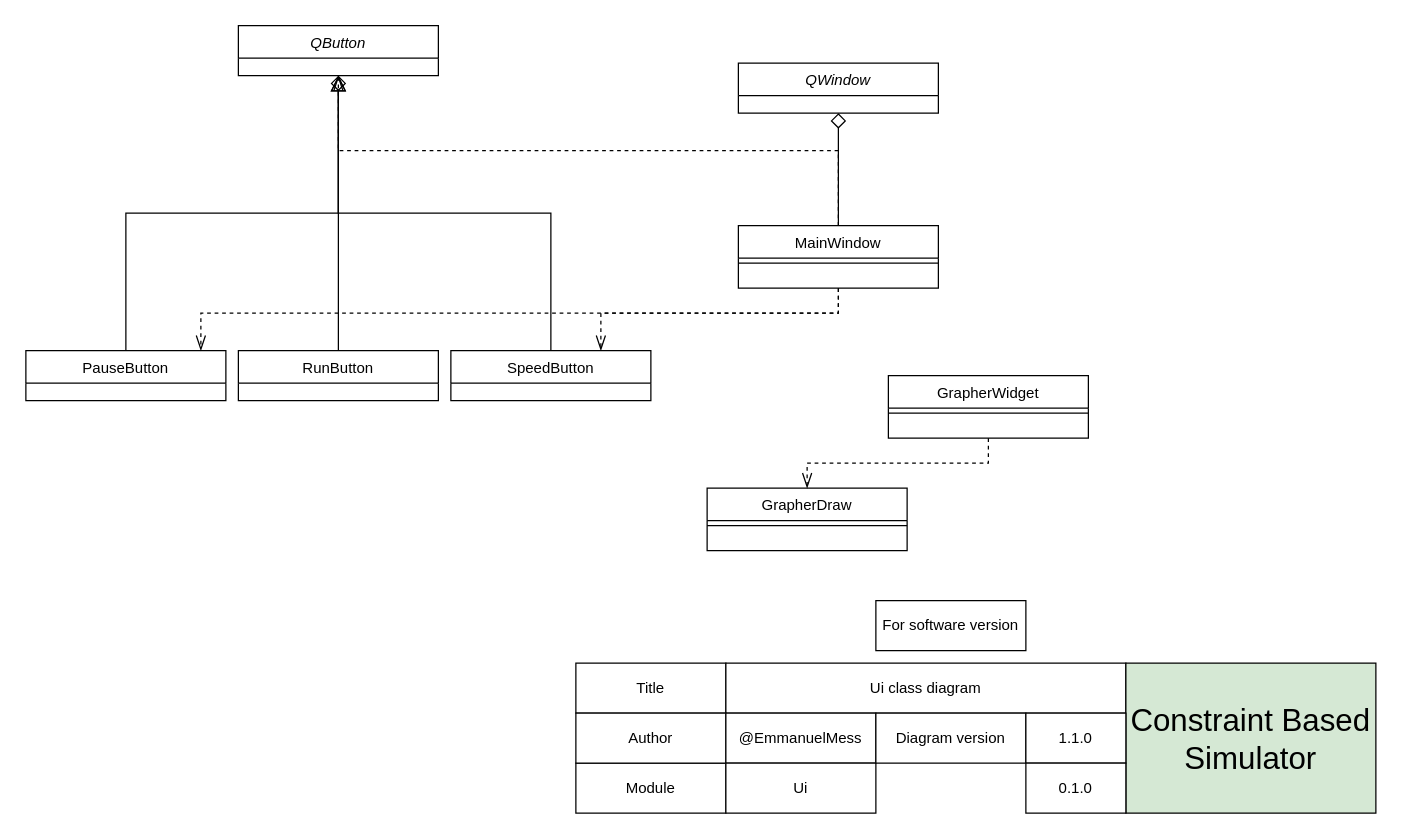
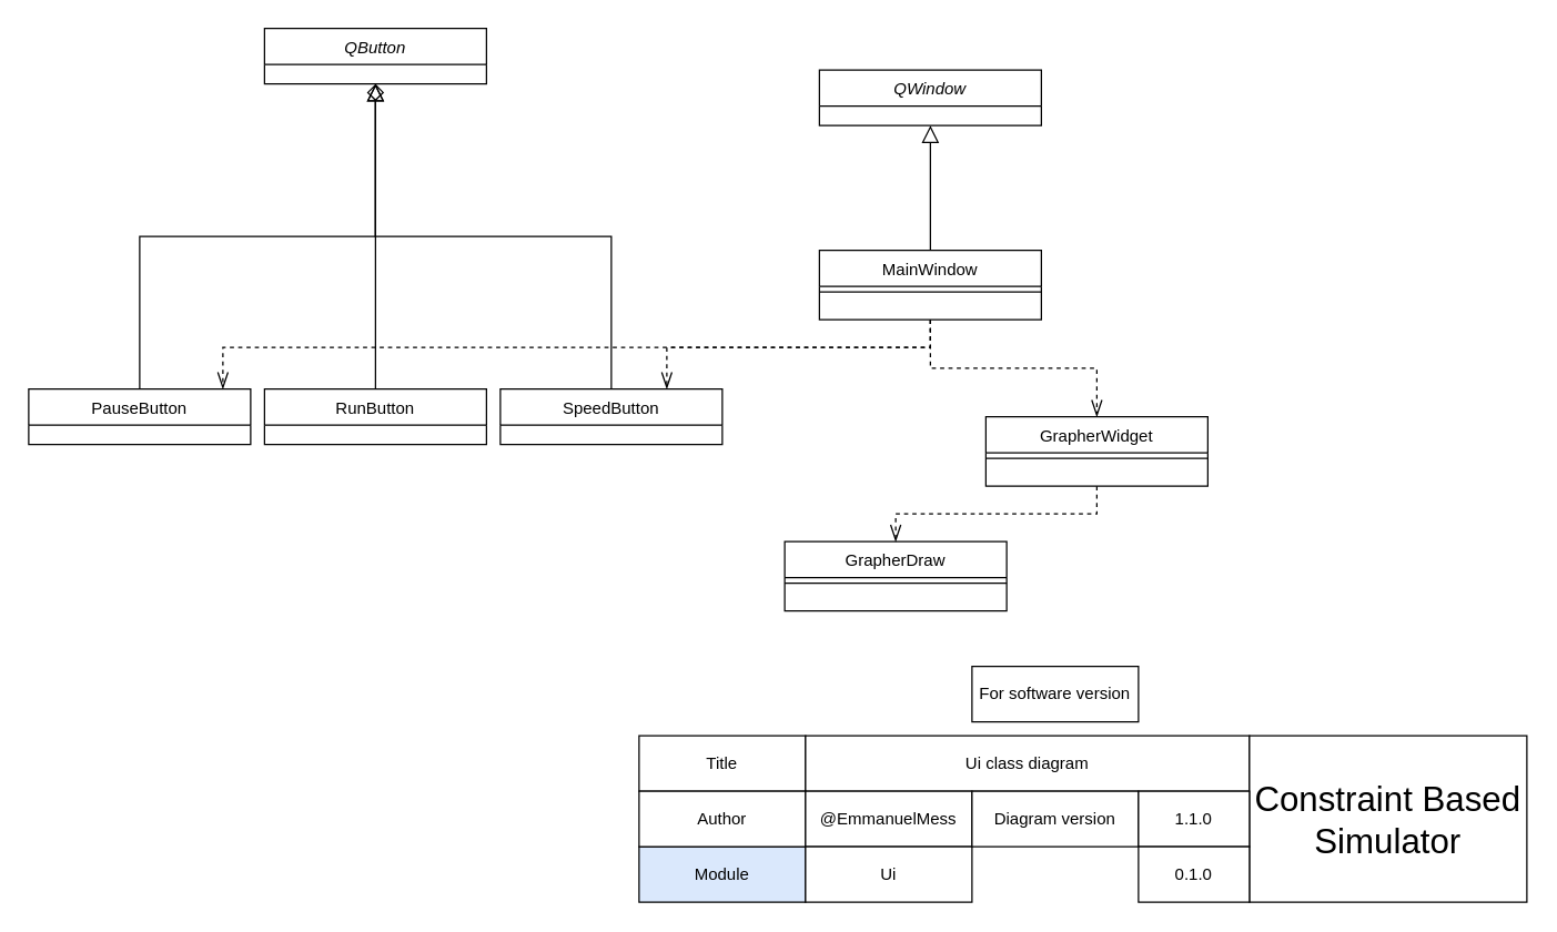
  <mxCell id="0" />
  <mxCell id="1" parent="0" />
  <mxCell id="2" value="QWindow" style="swimlane;fontStyle=2;align=center;verticalAlign=top;childLayout=stackLayout;horizontal=1;startSize=26;horizontalStack=0;resizeParent=1;resizeLast=0;collapsible=1;marginBottom=0;rounded=0;shadow=0;strokeWidth=1;" parent="1" vertex="1"><mxGeometry x="590" y="50" width="160" height="40" as="geometry"><mxRectangle x="230" y="140" width="160" height="26" as="alternateBounds" /></mxGeometry></mxCell>
  <mxCell id="3" style="edgeStyle=elbowEdgeStyle;rounded=0;orthogonalLoop=1;jettySize=auto;html=1;endArrow=block;endFill=0;endSize=10;elbow=vertical;" parent="1" source="4" target="11" edge="1"><mxGeometry relative="1" as="geometry" /></mxCell>
  <mxCell id="4" value="PauseButton" style="swimlane;fontStyle=0;align=center;verticalAlign=top;childLayout=stackLayout;horizontal=1;startSize=26;horizontalStack=0;resizeParent=1;resizeLast=0;collapsible=1;marginBottom=0;rounded=0;shadow=0;strokeWidth=1;" parent="1" vertex="1"><mxGeometry x="20" y="280" width="160" height="40" as="geometry"><mxRectangle x="130" y="380" width="160" height="26" as="alternateBounds" /></mxGeometry></mxCell>
  <mxCell id="5" style="edgeStyle=elbowEdgeStyle;rounded=0;orthogonalLoop=1;jettySize=auto;elbow=vertical;html=1;endArrow=openThin;endFill=0;endSize=10;dashed=1;" parent="1" source="8" target="4" edge="1"><mxGeometry relative="1" as="geometry"><Array as="points"><mxPoint x="160" y="250" /><mxPoint x="250" y="250" /><mxPoint x="170" y="380" /><mxPoint x="250" y="380" /></Array></mxGeometry></mxCell>
  <mxCell id="6" style="edgeStyle=elbowEdgeStyle;rounded=0;orthogonalLoop=1;jettySize=auto;elbow=vertical;html=1;dashed=1;endArrow=openThin;endFill=0;endSize=10;" parent="1" source="8" target="15" edge="1"><mxGeometry relative="1" as="geometry"><Array as="points"><mxPoint x="480" y="250" /><mxPoint x="670" y="380" /><mxPoint x="610" y="380" /><mxPoint x="670" y="270" /><mxPoint x="720" y="380" /></Array></mxGeometry></mxCell>
- <mxCell id="7" style="edgeStyle=elbowEdgeStyle;rounded=0;orthogonalLoop=1;jettySize=auto;elbow=vertical;html=1;dashed=1;endArrow=openThin;endFill=0;endSize=10;" parent="1" source="8" target="11" edge="1"><mxGeometry relative="1" as="geometry" /></mxCell>
+ <mxCell id="7" style="edgeStyle=elbowEdgeStyle;rounded=0;orthogonalLoop=1;jettySize=auto;elbow=vertical;html=1;dashed=1;endArrow=openThin;endFill=0;endSize=10;" parent="1" source="8" target="16" edge="1"><mxGeometry relative="1" as="geometry" /></mxCell>
  <mxCell id="8" value="MainWindow" style="swimlane;fontStyle=0;align=center;verticalAlign=top;childLayout=stackLayout;horizontal=1;startSize=26;horizontalStack=0;resizeParent=1;resizeLast=0;collapsible=1;marginBottom=0;rounded=0;shadow=0;strokeWidth=1;" parent="1" vertex="1"><mxGeometry x="590" y="180" width="160" height="50" as="geometry"><mxRectangle x="340" y="380" width="170" height="26" as="alternateBounds" /></mxGeometry></mxCell>
  <mxCell id="9" value="" style="line;html=1;strokeWidth=1;align=left;verticalAlign=middle;spacingTop=-1;spacingLeft=3;spacingRight=3;rotatable=0;labelPosition=right;points=[];portConstraint=eastwest;" parent="8" vertex="1"><mxGeometry y="26" width="160" height="8" as="geometry" /></mxCell>
- <mxCell id="10" value="" style="endArrow=diamond;endSize=10;endFill=0;shadow=0;strokeWidth=1;rounded=0;edgeStyle=elbowEdgeStyle;elbow=vertical;" parent="1" source="8" target="2" edge="1"><mxGeometry width="160" relative="1" as="geometry"><mxPoint x="300" y="393" as="sourcePoint" /><mxPoint x="400" y="291" as="targetPoint" /></mxGeometry></mxCell>
+ <mxCell id="10" value="" style="endArrow=block;endSize=10;endFill=0;shadow=0;strokeWidth=1;rounded=0;edgeStyle=elbowEdgeStyle;elbow=vertical;" parent="1" source="8" target="2" edge="1"><mxGeometry width="160" relative="1" as="geometry"><mxPoint x="300" y="393" as="sourcePoint" /><mxPoint x="400" y="291" as="targetPoint" /></mxGeometry></mxCell>
  <mxCell id="11" value="QButton" style="swimlane;fontStyle=2;align=center;verticalAlign=top;childLayout=stackLayout;horizontal=1;startSize=26;horizontalStack=0;resizeParent=1;resizeLast=0;collapsible=1;marginBottom=0;rounded=0;shadow=0;strokeWidth=1;" parent="1" vertex="1"><mxGeometry x="190" y="20" width="160" height="40" as="geometry"><mxRectangle x="230" y="140" width="160" height="26" as="alternateBounds" /></mxGeometry></mxCell>
  <mxCell id="12" style="edgeStyle=elbowEdgeStyle;rounded=0;orthogonalLoop=1;jettySize=auto;html=1;endArrow=diamond;endFill=0;endSize=10;elbow=vertical;" parent="1" source="13" target="11" edge="1"><mxGeometry relative="1" as="geometry" /></mxCell>
  <mxCell id="13" value="RunButton" style="swimlane;fontStyle=0;align=center;verticalAlign=top;childLayout=stackLayout;horizontal=1;startSize=26;horizontalStack=0;resizeParent=1;resizeLast=0;collapsible=1;marginBottom=0;rounded=0;shadow=0;strokeWidth=1;" parent="1" vertex="1"><mxGeometry x="190" y="280" width="160" height="40" as="geometry"><mxRectangle x="130" y="380" width="160" height="26" as="alternateBounds" /></mxGeometry></mxCell>
  <mxCell id="14" style="edgeStyle=elbowEdgeStyle;rounded=0;orthogonalLoop=1;jettySize=auto;html=1;endArrow=block;endFill=0;endSize=10;elbow=vertical;" parent="1" source="15" target="11" edge="1"><mxGeometry relative="1" as="geometry" /></mxCell>
  <mxCell id="15" value="SpeedButton" style="swimlane;fontStyle=0;align=center;verticalAlign=top;childLayout=stackLayout;horizontal=1;startSize=26;horizontalStack=0;resizeParent=1;resizeLast=0;collapsible=1;marginBottom=0;rounded=0;shadow=0;strokeWidth=1;" parent="1" vertex="1"><mxGeometry x="360" y="280" width="160" height="40" as="geometry"><mxRectangle x="130" y="380" width="160" height="26" as="alternateBounds" /></mxGeometry></mxCell>
  <mxCell id="16" value="GrapherWidget" style="swimlane;fontStyle=0;align=center;verticalAlign=top;childLayout=stackLayout;horizontal=1;startSize=26;horizontalStack=0;resizeParent=1;resizeLast=0;collapsible=1;marginBottom=0;rounded=0;shadow=0;strokeWidth=1;" parent="1" vertex="1"><mxGeometry x="710" y="300" width="160" height="50" as="geometry"><mxRectangle x="340" y="380" width="170" height="26" as="alternateBounds" /></mxGeometry></mxCell>
  <mxCell id="17" value="" style="line;html=1;strokeWidth=1;align=left;verticalAlign=middle;spacingTop=-1;spacingLeft=3;spacingRight=3;rotatable=0;labelPosition=right;points=[];portConstraint=eastwest;" parent="16" vertex="1"><mxGeometry y="26" width="160" height="8" as="geometry" /></mxCell>
  <mxCell id="18" value="Title" style="rounded=0;whiteSpace=wrap;html=1;" parent="1" vertex="1"><mxGeometry x="460" y="530" width="120" height="40" as="geometry" /></mxCell>
  <mxCell id="19" value="Ui class diagram" style="rounded=0;whiteSpace=wrap;html=1;" parent="1" vertex="1"><mxGeometry x="580" y="530" width="320" height="40" as="geometry" /></mxCell>
- <mxCell id="20" value="Module" style="rounded=0;whiteSpace=wrap;html=1;" parent="1" vertex="1"><mxGeometry x="460" y="610" width="120" height="40" as="geometry" /></mxCell>
+ <mxCell id="20" value="Module" style="rounded=0;whiteSpace=wrap;html=1;fillColor=#dae8fc;" parent="1" vertex="1"><mxGeometry x="460" y="610" width="120" height="40" as="geometry" /></mxCell>
  <mxCell id="21" value="Author" style="rounded=0;whiteSpace=wrap;html=1;" parent="1" vertex="1"><mxGeometry x="460" y="570" width="120" height="40" as="geometry" /></mxCell>
  <mxCell id="22" value="@EmmanuelMess" style="rounded=0;whiteSpace=wrap;html=1;" parent="1" vertex="1"><mxGeometry x="580" y="570" width="120" height="40" as="geometry" /></mxCell>
  <mxCell id="23" value="Ui" style="rounded=0;whiteSpace=wrap;html=1;" parent="1" vertex="1"><mxGeometry x="580" y="610" width="120" height="40" as="geometry" /></mxCell>
  <mxCell id="24" value="Diagram version" style="rounded=0;whiteSpace=wrap;html=1;" parent="1" vertex="1"><mxGeometry x="700" y="570" width="120" height="40" as="geometry" /></mxCell>
- <mxCell id="25" value="&lt;font style=&quot;font-size: 25px;&quot;&gt;Constraint Based Simulator&lt;/font&gt;" style="rounded=0;whiteSpace=wrap;html=1;fillColor=#d5e8d4;" parent="1" vertex="1"><mxGeometry x="900" y="530" width="200" height="120" as="geometry" /></mxCell>
+ <mxCell id="25" value="&lt;font style=&quot;font-size: 25px;&quot;&gt;Constraint Based Simulator&lt;/font&gt;" style="rounded=0;whiteSpace=wrap;html=1;" parent="1" vertex="1"><mxGeometry x="900" y="530" width="200" height="120" as="geometry" /></mxCell>
  <mxCell id="26" value="1.1.0" style="rounded=0;whiteSpace=wrap;html=1;" parent="1" vertex="1"><mxGeometry x="820" y="570" width="80" height="40" as="geometry" /></mxCell>
  <mxCell id="27" value="For software version" style="rounded=0;whiteSpace=wrap;html=1;" parent="1" vertex="1"><mxGeometry x="700" y="480" width="120" height="40" as="geometry" /></mxCell>
  <mxCell id="28" value="0.1.0" style="rounded=0;whiteSpace=wrap;html=1;" parent="1" vertex="1"><mxGeometry x="820" y="610" width="80" height="40" as="geometry" /></mxCell>
  <mxCell id="29" value="GrapherDraw" style="swimlane;fontStyle=0;align=center;verticalAlign=top;childLayout=stackLayout;horizontal=1;startSize=26;horizontalStack=0;resizeParent=1;resizeLast=0;collapsible=1;marginBottom=0;rounded=0;shadow=0;strokeWidth=1;" vertex="1" parent="1"><mxGeometry x="565" y="390" width="160" height="50" as="geometry"><mxRectangle x="340" y="380" width="170" height="26" as="alternateBounds" /></mxGeometry></mxCell>
  <mxCell id="30" value="" style="line;html=1;strokeWidth=1;align=left;verticalAlign=middle;spacingTop=-1;spacingLeft=3;spacingRight=3;rotatable=0;labelPosition=right;points=[];portConstraint=eastwest;" vertex="1" parent="29"><mxGeometry y="26" width="160" height="8" as="geometry" /></mxCell>
  <mxCell id="31" style="edgeStyle=elbowEdgeStyle;rounded=0;orthogonalLoop=1;jettySize=auto;elbow=vertical;html=1;dashed=1;endArrow=openThin;endFill=0;endSize=10;" edge="1" parent="1" source="16" target="29"><mxGeometry relative="1" as="geometry"><mxPoint x="680" y="240" as="sourcePoint" /><mxPoint x="800" y="310" as="targetPoint" /></mxGeometry></mxCell>
